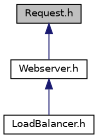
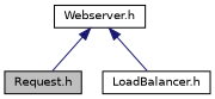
  digraph {
    node [color=black fillcolor=white fontname=Helvetica fontsize=10 shape=record style=filled]
    edge [color=midnightblue dir=back fontname=Helvetica fontsize=10 labelfontname=Helvetica labelfontsize=10 style=solid]
    n1 [fillcolor=grey75 fontcolor=black height=0.2 label="Request.h" width=0.4]
    n2 [height=0.2 label="Webserver.h" width=0.4]
    n3 [height=0.2 label="LoadBalancer.h" width=0.4]
-   n1 -> n2
+   n2 -> n1
    n2 -> n3
  }
